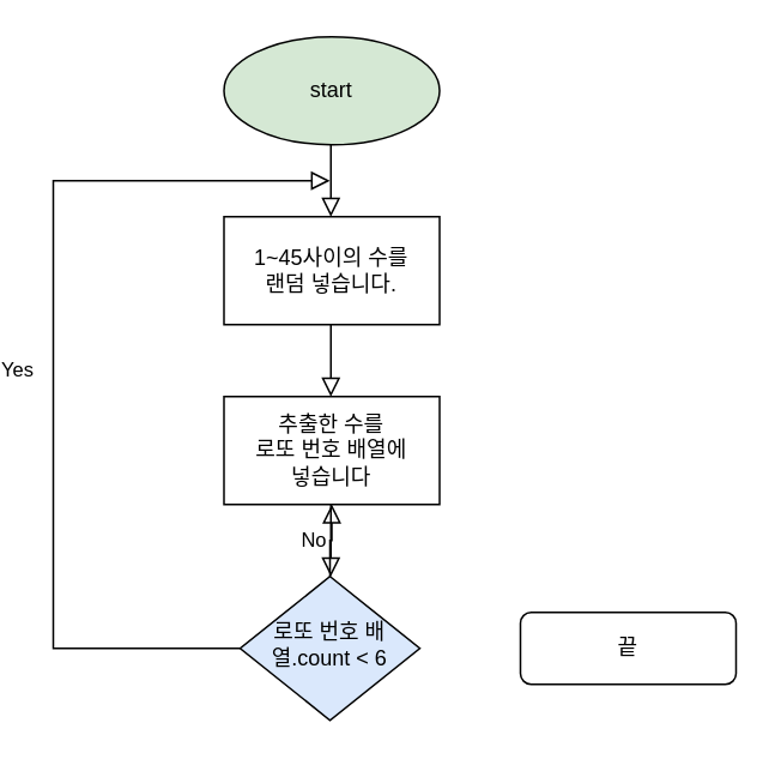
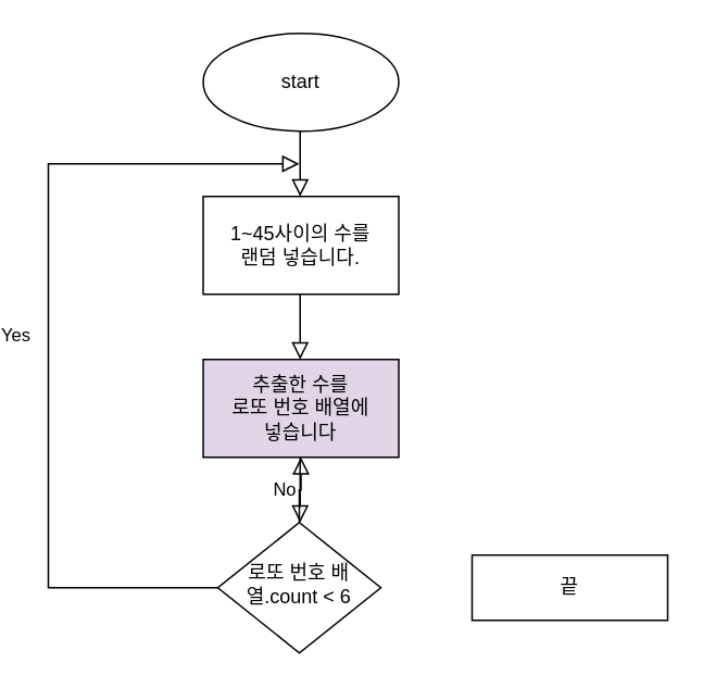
  <mxCell id="0" />
  <mxCell id="1" parent="0" />
  <mxCell id="2" value="" style="rounded=0;html=1;jettySize=auto;orthogonalLoop=1;fontSize=11;endArrow=block;endFill=0;endSize=8;strokeWidth=1;shadow=0;labelBackgroundColor=none;edgeStyle=orthogonalEdgeStyle;" parent="1" edge="1"><mxGeometry relative="1" as="geometry"><mxPoint x="174.5" y="80" as="sourcePoint" /><mxPoint x="174.5" y="120" as="targetPoint" /><Array as="points"><mxPoint x="174.5" y="110" /></Array></mxGeometry></mxCell>
  <mxCell id="3" value="Yes" style="rounded=0;html=1;jettySize=auto;orthogonalLoop=1;fontSize=11;endArrow=block;endFill=0;endSize=8;strokeWidth=1;shadow=0;labelBackgroundColor=none;edgeStyle=orthogonalEdgeStyle;" parent="1" source="5" edge="1"><mxGeometry y="20" relative="1" as="geometry"><mxPoint as="offset" /><mxPoint x="174" y="100" as="targetPoint" /><Array as="points"><mxPoint x="20" y="360" /><mxPoint x="20" y="100" /><mxPoint x="90" y="100" /></Array></mxGeometry></mxCell>
  <mxCell id="4" value="No" style="edgeStyle=orthogonalEdgeStyle;rounded=0;html=1;jettySize=auto;orthogonalLoop=1;fontSize=11;endArrow=block;endFill=0;endSize=8;strokeWidth=1;shadow=0;labelBackgroundColor=none;" parent="1" source="5" target="10" edge="1"><mxGeometry y="10" relative="1" as="geometry"><mxPoint as="offset" /></mxGeometry></mxCell>
- <mxCell id="5" value="로또 번호 배열.count &amp;lt; 6" style="rhombus;whiteSpace=wrap;html=1;shadow=0;fontFamily=Helvetica;fontSize=12;align=center;strokeWidth=1;spacing=6;spacingTop=-4;fillColor=#dae8fc;" parent="1" vertex="1"><mxGeometry x="124" y="320" width="100" height="80" as="geometry" /></mxCell>
- <mxCell id="6" value="끝" style="rounded=1;whiteSpace=wrap;html=1;fontSize=12;glass=0;strokeWidth=1;shadow=0;" parent="1" vertex="1"><mxGeometry x="280" y="340" width="120" height="40" as="geometry" /></mxCell>
- <mxCell id="7" value="start" style="ellipse;whiteSpace=wrap;html=1;fillColor=#d5e8d4;" vertex="1" parent="1"><mxGeometry x="115" y="20" width="120" height="60" as="geometry" /></mxCell>
+ <mxCell id="5" value="로또 번호 배열.count &amp;lt; 6" style="rhombus;whiteSpace=wrap;html=1;shadow=0;fontFamily=Helvetica;fontSize=12;align=center;strokeWidth=1;spacing=6;spacingTop=-4;" parent="1" vertex="1"><mxGeometry x="124" y="320" width="100" height="80" as="geometry" /></mxCell>
+ <mxCell id="6" value="끝" style="whiteSpace=wrap;html=1;fontSize=12;glass=0;strokeWidth=1;shadow=0;rounded=0;" parent="1" vertex="1"><mxGeometry x="280" y="340" width="120" height="40" as="geometry" /></mxCell>
+ <mxCell id="7" value="start" style="ellipse;whiteSpace=wrap;html=1;" vertex="1" parent="1"><mxGeometry x="115" y="20" width="120" height="60" as="geometry" /></mxCell>
  <mxCell id="8" value="1~45사이의 수를&lt;br&gt;랜덤 넣습니다." style="rounded=0;whiteSpace=wrap;html=1;" vertex="1" parent="1"><mxGeometry x="115" y="120" width="120" height="60" as="geometry" /></mxCell>
  <mxCell id="9" value="" style="rounded=0;html=1;jettySize=auto;orthogonalLoop=1;fontSize=11;endArrow=block;endFill=0;endSize=8;strokeWidth=1;shadow=0;labelBackgroundColor=none;edgeStyle=orthogonalEdgeStyle;" edge="1" parent="1"><mxGeometry relative="1" as="geometry"><mxPoint x="174.5" y="180" as="sourcePoint" /><mxPoint x="174.5" y="220" as="targetPoint" /><Array as="points"><mxPoint x="174.5" y="210" /></Array></mxGeometry></mxCell>
- <mxCell id="10" value="추출한 수를&lt;br&gt;로또 번호 배열에&lt;br&gt;넣습니다" style="rounded=0;whiteSpace=wrap;html=1;" vertex="1" parent="1"><mxGeometry x="115" y="220" width="120" height="60" as="geometry" /></mxCell>
+ <mxCell id="10" value="추출한 수를&lt;br&gt;로또 번호 배열에&lt;br&gt;넣습니다" style="rounded=0;whiteSpace=wrap;html=1;fillColor=#e1d5e7;" vertex="1" parent="1"><mxGeometry x="115" y="220" width="120" height="60" as="geometry" /></mxCell>
  <mxCell id="11" value="" style="rounded=0;html=1;jettySize=auto;orthogonalLoop=1;fontSize=11;endArrow=block;endFill=0;endSize=8;strokeWidth=1;shadow=0;labelBackgroundColor=none;edgeStyle=orthogonalEdgeStyle;" edge="1" parent="1"><mxGeometry relative="1" as="geometry"><mxPoint x="174.5" y="280" as="sourcePoint" /><mxPoint x="174.5" y="320" as="targetPoint" /><Array as="points"><mxPoint x="174.5" y="310" /></Array></mxGeometry></mxCell>
